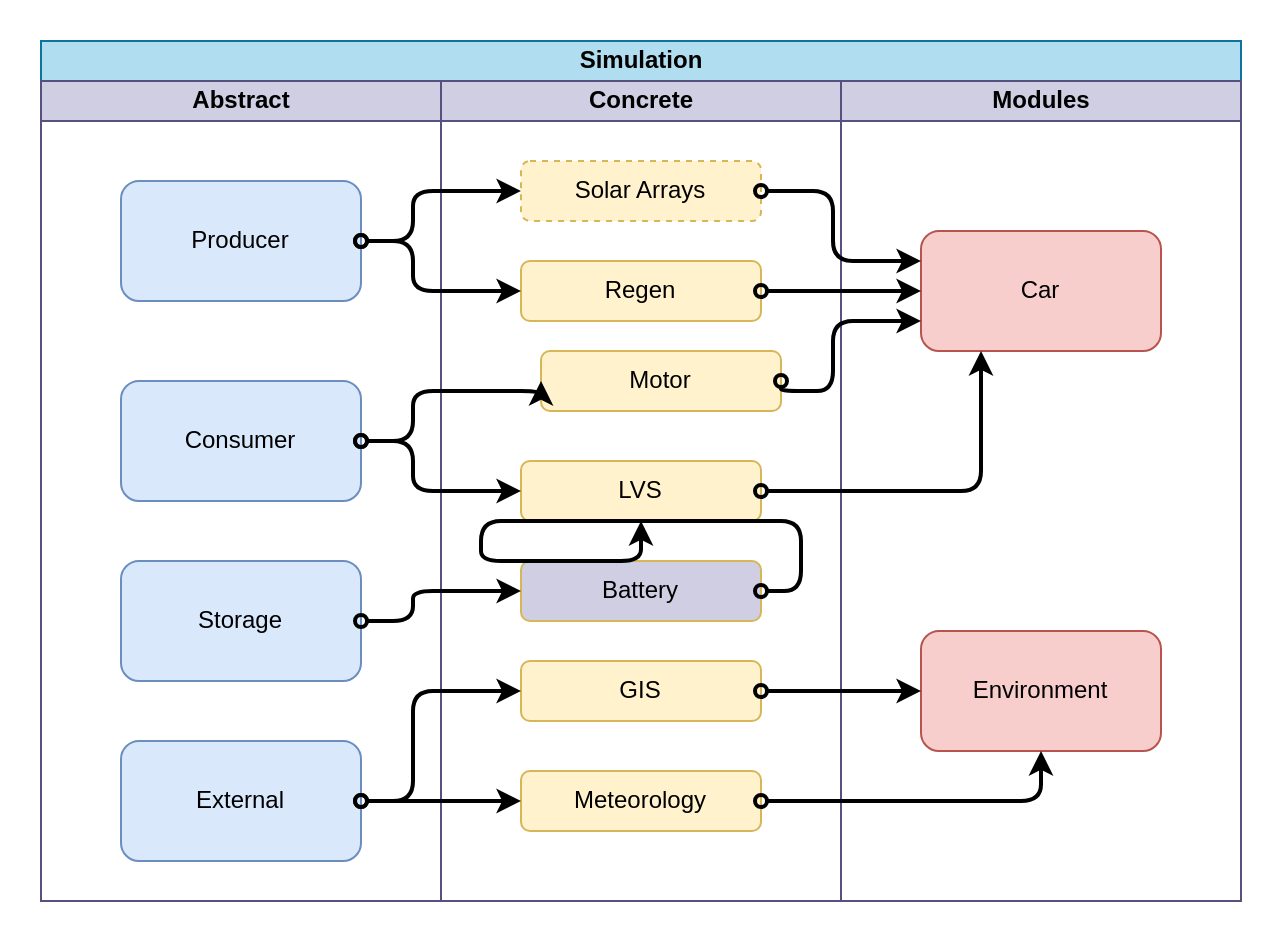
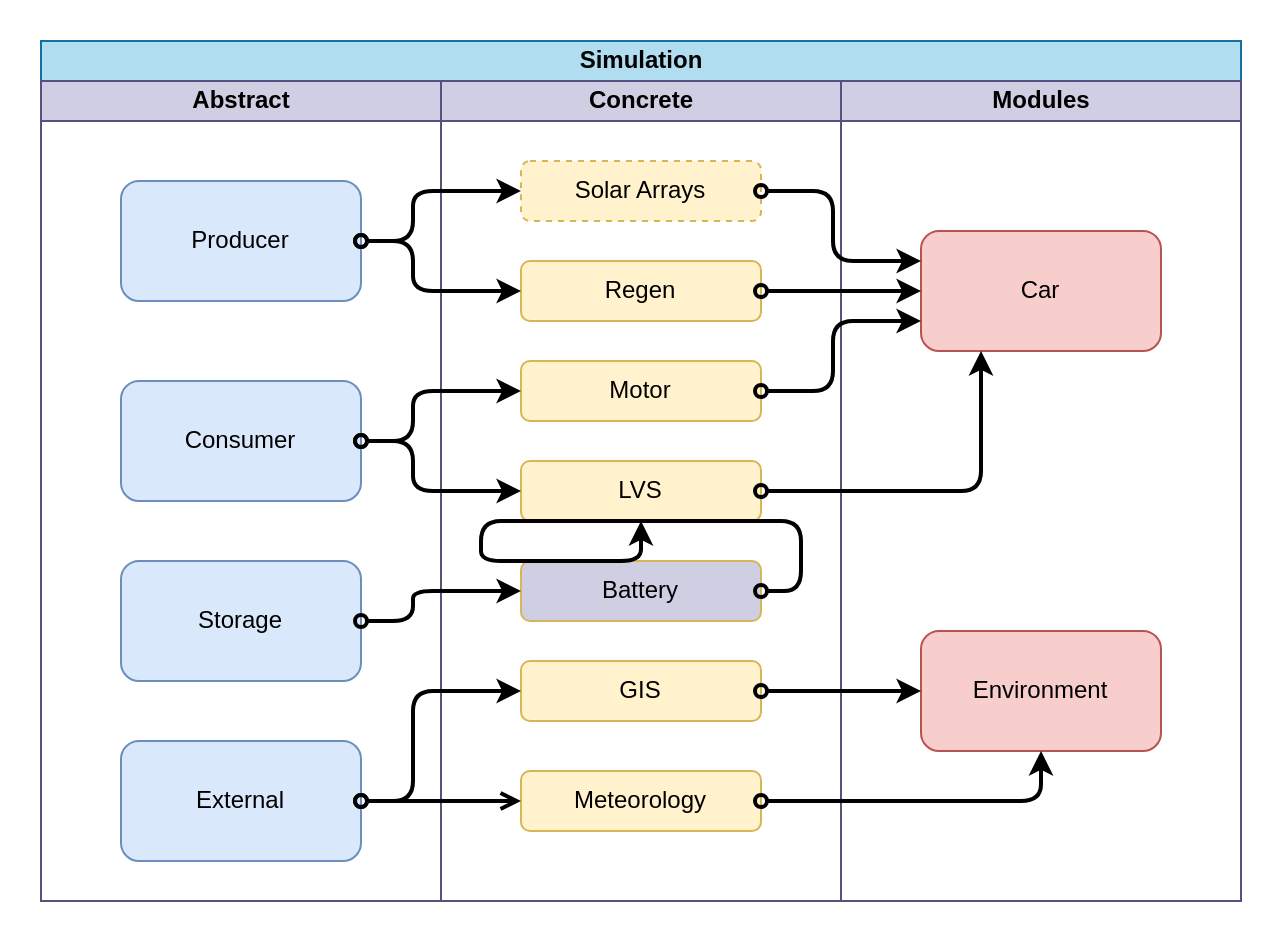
  <mxCell id="0" />
  <mxCell id="1" parent="0" />
  <mxCell id="2" value="Simulation" style="swimlane;childLayout=stackLayout;resizeParent=1;resizeParentMax=0;startSize=20;html=1;swimlaneFillColor=default;fillColor=#b1ddf0;strokeColor=#10739e;" parent="1" vertex="1"><mxGeometry x="20" y="20" width="600" height="430" as="geometry" /></mxCell>
  <mxCell id="3" value="Abstract" style="swimlane;startSize=20;html=1;fillColor=#d0cee2;strokeColor=#56517e;" parent="2" vertex="1"><mxGeometry y="20" width="200" height="410" as="geometry" /></mxCell>
  <mxCell id="4" value="Producer" style="rounded=1;whiteSpace=wrap;html=1;fillColor=#dae8fc;strokeColor=#6c8ebf;" parent="3" vertex="1"><mxGeometry x="40" y="50" width="120" height="60" as="geometry" /></mxCell>
  <mxCell id="5" value="Consumer" style="rounded=1;whiteSpace=wrap;html=1;fillColor=#dae8fc;strokeColor=#6c8ebf;" parent="3" vertex="1"><mxGeometry x="40" y="150" width="120" height="60" as="geometry" /></mxCell>
  <mxCell id="6" value="Storage" style="rounded=1;whiteSpace=wrap;html=1;fillColor=#dae8fc;strokeColor=#6c8ebf;" parent="3" vertex="1"><mxGeometry x="40" y="240" width="120" height="60" as="geometry" /></mxCell>
  <mxCell id="7" value="External" style="rounded=1;whiteSpace=wrap;html=1;fillColor=#dae8fc;strokeColor=#6c8ebf;" parent="3" vertex="1"><mxGeometry x="40" y="330" width="120" height="60" as="geometry" /></mxCell>
  <mxCell id="8" value="Concrete" style="swimlane;startSize=20;html=1;fillColor=#d0cee2;strokeColor=#56517e;" parent="2" vertex="1"><mxGeometry x="200" y="20" width="200" height="410" as="geometry" /></mxCell>
  <mxCell id="9" value="Battery" style="rounded=1;whiteSpace=wrap;html=1;fillColor=#d0cee2;strokeColor=#d6b656;" parent="8" vertex="1"><mxGeometry x="40" y="240" width="120" height="30" as="geometry" /></mxCell>
  <mxCell id="10" value="Solar Arrays" style="rounded=1;whiteSpace=wrap;html=1;fillColor=#fff2cc;strokeColor=#d6b656;dashed=1;" parent="8" vertex="1"><mxGeometry x="40" y="40" width="120" height="30" as="geometry" /></mxCell>
  <mxCell id="11" value="Regen" style="rounded=1;whiteSpace=wrap;html=1;fillColor=#fff2cc;strokeColor=#d6b656;" parent="8" vertex="1"><mxGeometry x="40" y="90" width="120" height="30" as="geometry" /></mxCell>
- <mxCell id="12" value="Motor" style="rounded=1;whiteSpace=wrap;html=1;fillColor=#fff2cc;strokeColor=#d6b656;" parent="8" vertex="1"><mxGeometry x="50" y="135" width="120" height="30" as="geometry" /></mxCell>
+ <mxCell id="12" value="Motor" style="rounded=1;whiteSpace=wrap;html=1;fillColor=#fff2cc;strokeColor=#d6b656;" parent="8" vertex="1"><mxGeometry x="40" y="140" width="120" height="30" as="geometry" /></mxCell>
  <mxCell id="13" value="LVS" style="rounded=1;whiteSpace=wrap;html=1;fillColor=#fff2cc;strokeColor=#d6b656;" parent="8" vertex="1"><mxGeometry x="40" y="190" width="120" height="30" as="geometry" /></mxCell>
  <mxCell id="14" value="Meteorology" style="rounded=1;whiteSpace=wrap;html=1;fillColor=#fff2cc;strokeColor=#d6b656;" parent="8" vertex="1"><mxGeometry x="40" y="345" width="120" height="30" as="geometry" /></mxCell>
  <mxCell id="15" value="GIS" style="rounded=1;whiteSpace=wrap;html=1;fillColor=#fff2cc;strokeColor=#d6b656;" parent="8" vertex="1"><mxGeometry x="40" y="290" width="120" height="30" as="geometry" /></mxCell>
  <mxCell id="16" value="Modules" style="swimlane;startSize=20;html=1;fillColor=#d0cee2;strokeColor=#56517e;" parent="2" vertex="1"><mxGeometry x="400" y="20" width="200" height="410" as="geometry" /></mxCell>
  <mxCell id="17" value="Environment" style="rounded=1;whiteSpace=wrap;html=1;fillColor=#f8cecc;strokeColor=#b85450;" parent="16" vertex="1"><mxGeometry x="40" y="275" width="120" height="60" as="geometry" /></mxCell>
  <mxCell id="18" value="Car" style="rounded=1;whiteSpace=wrap;html=1;fillColor=#f8cecc;strokeColor=#b85450;" parent="16" vertex="1"><mxGeometry x="40" y="75" width="120" height="60" as="geometry" /></mxCell>
  <mxCell id="19" style="edgeStyle=orthogonalEdgeStyle;rounded=1;orthogonalLoop=1;jettySize=auto;html=1;exitX=1;exitY=0.5;exitDx=0;exitDy=0;entryX=0;entryY=0.5;entryDx=0;entryDy=0;strokeWidth=2;endArrow=classic;endFill=1;startArrow=oval;startFill=0;" parent="2" source="4" target="10" edge="1"><mxGeometry relative="1" as="geometry"><Array as="points"><mxPoint x="186" y="100" /><mxPoint x="186" y="75" /></Array></mxGeometry></mxCell>
  <mxCell id="20" style="edgeStyle=orthogonalEdgeStyle;rounded=1;orthogonalLoop=1;jettySize=auto;html=1;exitX=1;exitY=0.5;exitDx=0;exitDy=0;entryX=0;entryY=0.5;entryDx=0;entryDy=0;strokeWidth=2;endArrow=classic;endFill=1;startArrow=oval;startFill=0;" parent="2" source="4" target="11" edge="1"><mxGeometry relative="1" as="geometry"><Array as="points"><mxPoint x="186" y="100" /><mxPoint x="186" y="125" /></Array></mxGeometry></mxCell>
  <mxCell id="21" style="edgeStyle=orthogonalEdgeStyle;rounded=1;orthogonalLoop=1;jettySize=auto;html=1;exitX=1;exitY=0.5;exitDx=0;exitDy=0;entryX=0;entryY=0.5;entryDx=0;entryDy=0;strokeWidth=2;endArrow=classic;endFill=1;startArrow=oval;startFill=0;" parent="2" source="5" target="12" edge="1"><mxGeometry relative="1" as="geometry"><Array as="points"><mxPoint x="186" y="200" /><mxPoint x="186" y="175" /></Array></mxGeometry></mxCell>
  <mxCell id="22" style="edgeStyle=orthogonalEdgeStyle;rounded=1;orthogonalLoop=1;jettySize=auto;html=1;exitX=1;exitY=0.5;exitDx=0;exitDy=0;entryX=0;entryY=0.5;entryDx=0;entryDy=0;strokeWidth=2;endArrow=classic;endFill=1;startArrow=oval;startFill=0;" parent="2" source="5" target="13" edge="1"><mxGeometry relative="1" as="geometry"><Array as="points"><mxPoint x="186" y="200" /><mxPoint x="186" y="225" /></Array></mxGeometry></mxCell>
  <mxCell id="23" style="edgeStyle=orthogonalEdgeStyle;rounded=1;orthogonalLoop=1;jettySize=auto;html=1;exitX=1;exitY=0.5;exitDx=0;exitDy=0;entryX=0;entryY=0.5;entryDx=0;entryDy=0;strokeWidth=2;endArrow=classic;endFill=1;startArrow=oval;startFill=0;" parent="2" source="6" target="9" edge="1"><mxGeometry relative="1" as="geometry"><Array as="points"><mxPoint x="186" y="290" /><mxPoint x="186" y="275" /></Array></mxGeometry></mxCell>
  <mxCell id="24" style="edgeStyle=orthogonalEdgeStyle;rounded=1;orthogonalLoop=1;jettySize=auto;html=1;exitX=1;exitY=0.5;exitDx=0;exitDy=0;strokeWidth=2;endArrow=classic;endFill=1;startArrow=oval;startFill=0;" parent="2" source="7" target="15" edge="1"><mxGeometry relative="1" as="geometry"><Array as="points"><mxPoint x="186" y="380" /><mxPoint x="186" y="325" /></Array></mxGeometry></mxCell>
- <mxCell id="25" style="edgeStyle=orthogonalEdgeStyle;rounded=1;orthogonalLoop=1;jettySize=auto;html=1;exitX=1;exitY=0.5;exitDx=0;exitDy=0;entryX=0;entryY=0.5;entryDx=0;entryDy=0;strokeWidth=2;endArrow=classic;endFill=1;startArrow=oval;startFill=0;" parent="2" source="7" target="14" edge="1"><mxGeometry relative="1" as="geometry" /></mxCell>
+ <mxCell id="25" style="edgeStyle=orthogonalEdgeStyle;rounded=1;orthogonalLoop=1;jettySize=auto;html=1;exitX=1;exitY=0.5;exitDx=0;exitDy=0;entryX=0;entryY=0.5;entryDx=0;entryDy=0;strokeWidth=2;endArrow=open;endFill=1;startArrow=oval;startFill=0;" parent="2" source="7" target="14" edge="1"><mxGeometry relative="1" as="geometry" /></mxCell>
  <mxCell id="26" style="edgeStyle=orthogonalEdgeStyle;rounded=1;orthogonalLoop=1;jettySize=auto;html=1;exitX=1;exitY=0.5;exitDx=0;exitDy=0;entryX=0;entryY=0.25;entryDx=0;entryDy=0;strokeWidth=2;endArrow=classic;endFill=1;startArrow=oval;startFill=0;" parent="2" source="10" target="18" edge="1"><mxGeometry relative="1" as="geometry"><Array as="points"><mxPoint x="396" y="75" /><mxPoint x="396" y="110" /></Array></mxGeometry></mxCell>
  <mxCell id="27" style="edgeStyle=orthogonalEdgeStyle;rounded=1;orthogonalLoop=1;jettySize=auto;html=1;exitX=1;exitY=0.5;exitDx=0;exitDy=0;entryX=0;entryY=0.5;entryDx=0;entryDy=0;strokeWidth=2;endArrow=classic;endFill=1;startArrow=oval;startFill=0;" parent="2" source="11" target="18" edge="1"><mxGeometry relative="1" as="geometry" /></mxCell>
  <mxCell id="28" style="edgeStyle=orthogonalEdgeStyle;rounded=1;orthogonalLoop=1;jettySize=auto;html=1;exitX=1;exitY=0.5;exitDx=0;exitDy=0;entryX=0;entryY=0.75;entryDx=0;entryDy=0;strokeWidth=2;endArrow=classic;endFill=1;startArrow=oval;startFill=0;" parent="2" source="12" target="18" edge="1"><mxGeometry relative="1" as="geometry"><Array as="points"><mxPoint x="396" y="175" /><mxPoint x="396" y="140" /></Array></mxGeometry></mxCell>
  <mxCell id="29" style="edgeStyle=orthogonalEdgeStyle;rounded=1;orthogonalLoop=1;jettySize=auto;html=1;exitX=1;exitY=0.5;exitDx=0;exitDy=0;entryX=0.25;entryY=1;entryDx=0;entryDy=0;strokeWidth=2;endArrow=classic;endFill=1;startArrow=oval;startFill=0;" parent="2" source="13" target="18" edge="1"><mxGeometry relative="1" as="geometry" /></mxCell>
  <mxCell id="30" style="edgeStyle=orthogonalEdgeStyle;rounded=1;orthogonalLoop=1;jettySize=auto;html=1;exitX=1;exitY=0.5;exitDx=0;exitDy=0;strokeWidth=2;endArrow=classic;endFill=1;startArrow=oval;startFill=0;" parent="2" source="9" target="13" edge="1"><mxGeometry relative="1" as="geometry" /></mxCell>
  <mxCell id="31" style="edgeStyle=orthogonalEdgeStyle;rounded=1;orthogonalLoop=1;jettySize=auto;html=1;exitX=1;exitY=0.5;exitDx=0;exitDy=0;entryX=0;entryY=0.5;entryDx=0;entryDy=0;strokeWidth=2;endArrow=classic;endFill=1;startArrow=oval;startFill=0;" parent="2" source="15" target="17" edge="1"><mxGeometry relative="1" as="geometry" /></mxCell>
  <mxCell id="32" style="edgeStyle=orthogonalEdgeStyle;rounded=1;orthogonalLoop=1;jettySize=auto;html=1;exitX=1;exitY=0.5;exitDx=0;exitDy=0;entryX=0.5;entryY=1;entryDx=0;entryDy=0;strokeWidth=2;endArrow=classic;endFill=1;startArrow=oval;startFill=0;" parent="2" source="14" target="17" edge="1"><mxGeometry relative="1" as="geometry"><Array as="points"><mxPoint x="500" y="380" /></Array></mxGeometry></mxCell>
